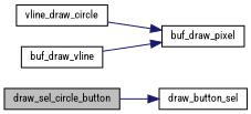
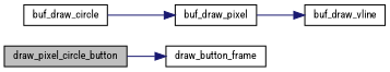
  digraph {
    fontname="Roboto Condensed"
    rankdir=LR
    node [color=black fillcolor=white fontname="Roboto Condensed" fontsize=10 shape=record style=filled]
    edge [color=midnightblue fontname="Roboto Condensed" fontsize=10 labelfontname=Helvetica labelfontsize=10 style=solid]
-   n1 [fillcolor=grey75 fontcolor=black height=0.2 label=draw_sel_circle_button width=0.4]
-   n2 [height=0.2 label=draw_button_sel width=0.4]
-   n3 [height=0.2 label=vline_draw_circle width=0.4]
+   n1 [fillcolor=grey75 fontcolor=black height=0.2 label=draw_pixel_circle_button width=0.4]
+   n2 [height=0.2 label=draw_button_frame width=0.4]
+   n3 [height=0.2 label=buf_draw_circle width=0.4]
    n4 [height=0.2 label=buf_draw_pixel width=0.4]
    n5 [height=0.2 label=buf_draw_vline width=0.4]
    n1 -> n2
    n3 -> n4
-   n5 -> n4
+   n4 -> n5
  }
